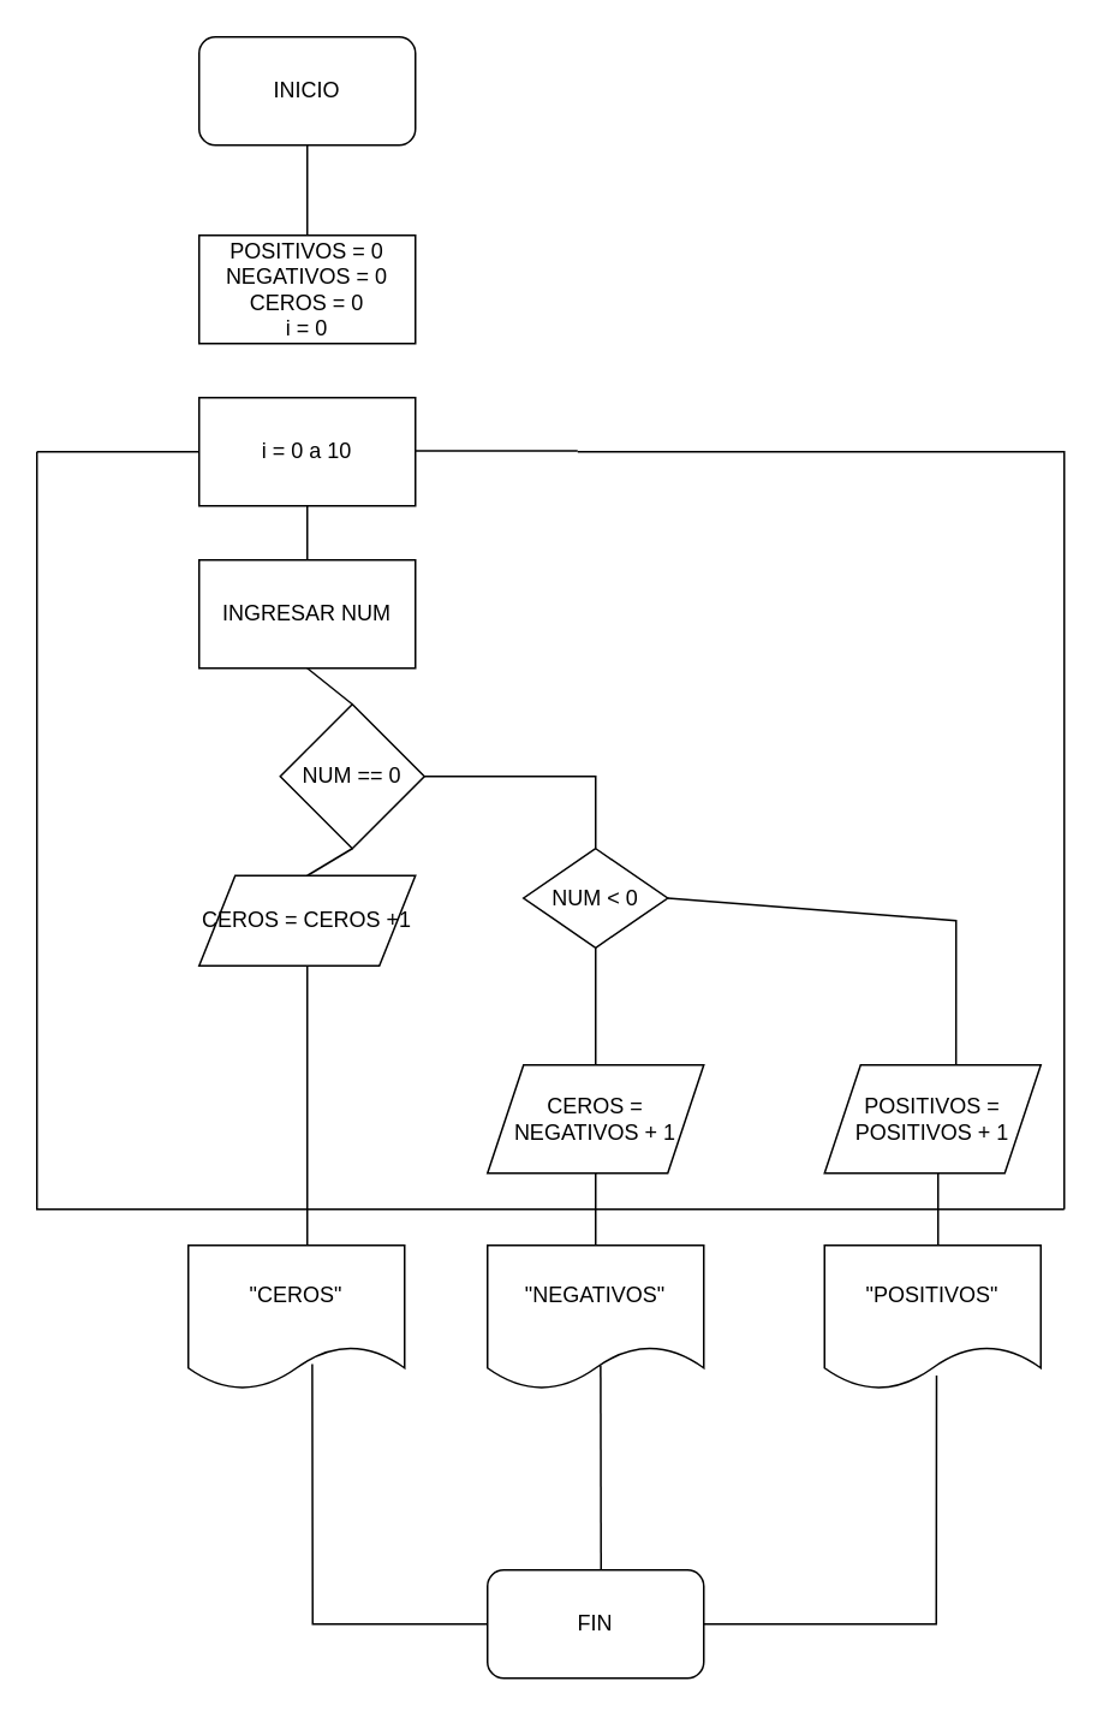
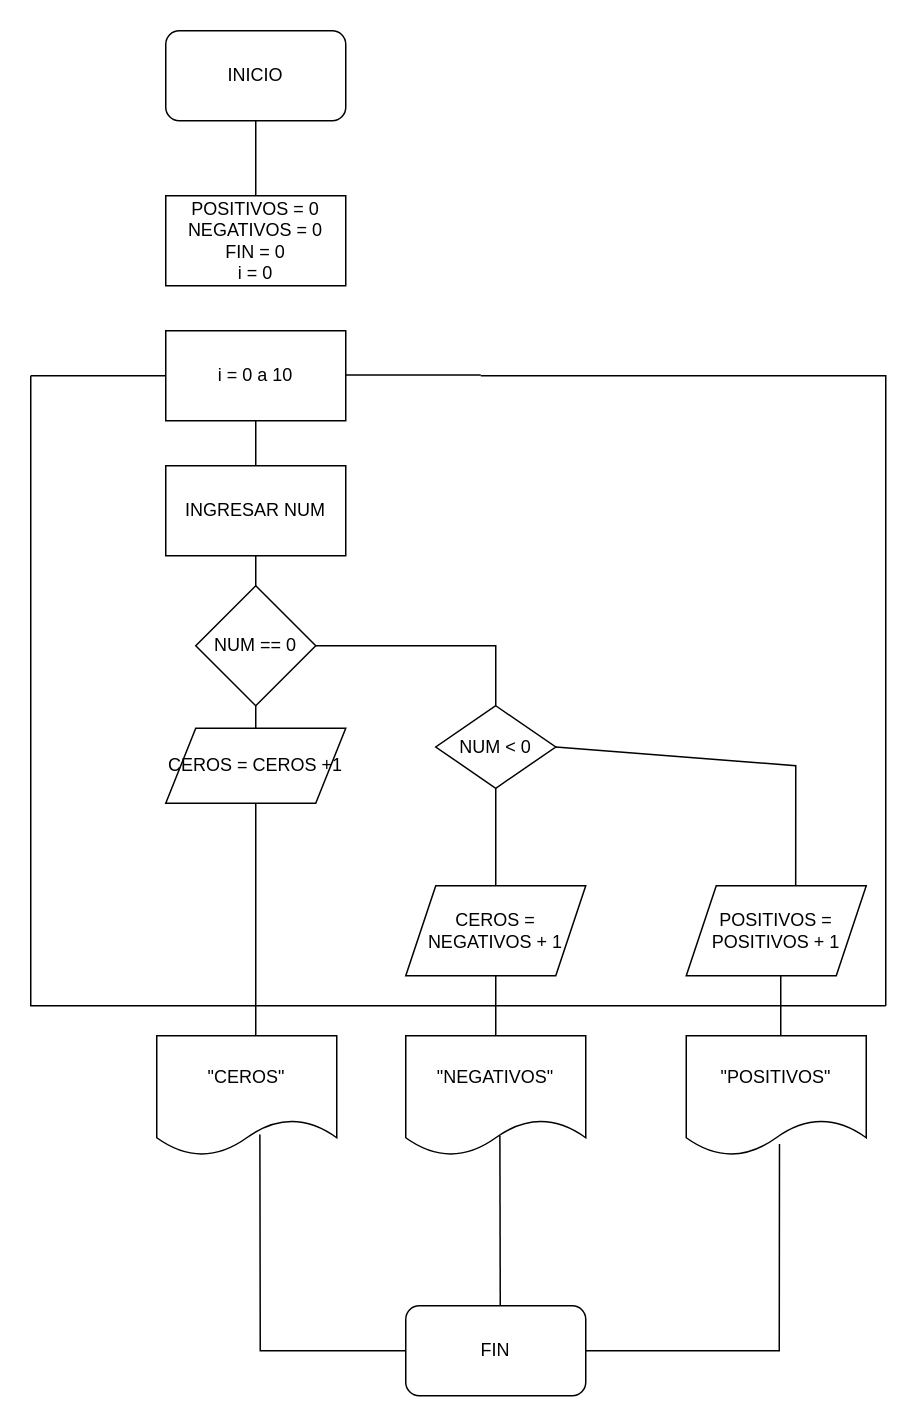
  <mxCell id="0" />
  <mxCell id="1" parent="0" />
  <mxCell id="2" value="INICIO" style="rounded=1;whiteSpace=wrap;html=1;" vertex="1" parent="1"><mxGeometry x="110" y="20" width="120" height="60" as="geometry" /></mxCell>
- <mxCell id="3" value="POSITIVOS = 0&lt;br&gt;NEGATIVOS = 0&lt;br&gt;CEROS = 0&lt;br&gt;i = 0" style="rounded=0;whiteSpace=wrap;html=1;" vertex="1" parent="1"><mxGeometry x="110" y="130" width="120" height="60" as="geometry" /></mxCell>
+ <mxCell id="3" value="POSITIVOS = 0&lt;br&gt;NEGATIVOS = 0&lt;br&gt;FIN = 0&lt;br&gt;i = 0" style="rounded=0;whiteSpace=wrap;html=1;" vertex="1" parent="1"><mxGeometry x="110" y="130" width="120" height="60" as="geometry" /></mxCell>
  <mxCell id="4" value="" style="endArrow=none;html=1;rounded=0;entryX=0.5;entryY=1;entryDx=0;entryDy=0;" edge="1" parent="1" target="2"><mxGeometry width="50" height="50" relative="1" as="geometry"><mxPoint x="170" y="130" as="sourcePoint" /><mxPoint x="200" y="80" as="targetPoint" /></mxGeometry></mxCell>
  <mxCell id="5" value="i = 0 a 10" style="rounded=0;whiteSpace=wrap;html=1;" vertex="1" parent="1"><mxGeometry x="110" y="220" width="120" height="60" as="geometry" /></mxCell>
  <mxCell id="6" value="" style="endArrow=none;html=1;rounded=0;entryX=0;entryY=0.5;entryDx=0;entryDy=0;" edge="1" parent="1" target="5"><mxGeometry width="50" height="50" relative="1" as="geometry"><mxPoint x="20" y="250" as="sourcePoint" /><mxPoint x="60" y="230" as="targetPoint" /></mxGeometry></mxCell>
  <mxCell id="7" value="" style="endArrow=none;html=1;rounded=0;entryX=0;entryY=0.5;entryDx=0;entryDy=0;" edge="1" parent="1"><mxGeometry width="50" height="50" relative="1" as="geometry"><mxPoint x="230" y="249.5" as="sourcePoint" /><mxPoint x="320" y="249.5" as="targetPoint" /></mxGeometry></mxCell>
  <mxCell id="8" value="" style="endArrow=none;html=1;rounded=0;entryX=0.5;entryY=1;entryDx=0;entryDy=0;" edge="1" parent="1" target="5"><mxGeometry width="50" height="50" relative="1" as="geometry"><mxPoint x="170" y="320" as="sourcePoint" /><mxPoint x="210" y="290" as="targetPoint" /></mxGeometry></mxCell>
  <mxCell id="9" value="INGRESAR NUM" style="rounded=0;whiteSpace=wrap;html=1;" vertex="1" parent="1"><mxGeometry x="110" y="310" width="120" height="60" as="geometry" /></mxCell>
- <mxCell id="10" value="NUM == 0" style="rhombus;whiteSpace=wrap;html=1;" vertex="1" parent="1"><mxGeometry x="155" y="390" width="80" height="80" as="geometry" /></mxCell>
+ <mxCell id="10" value="NUM == 0" style="rhombus;whiteSpace=wrap;html=1;" vertex="1" parent="1"><mxGeometry x="130" y="390" width="80" height="80" as="geometry" /></mxCell>
  <mxCell id="11" value="CEROS = CEROS +1" style="shape=parallelogram;perimeter=parallelogramPerimeter;whiteSpace=wrap;html=1;fixedSize=1;" vertex="1" parent="1"><mxGeometry x="110" y="485" width="120" height="50" as="geometry" /></mxCell>
  <mxCell id="12" value="&quot;CEROS&quot;" style="shape=document;whiteSpace=wrap;html=1;boundedLbl=1;" vertex="1" parent="1"><mxGeometry x="104" y="690" width="120" height="80" as="geometry" /></mxCell>
  <mxCell id="13" value="NUM &amp;lt; 0" style="rhombus;whiteSpace=wrap;html=1;" vertex="1" parent="1"><mxGeometry x="290" y="470" width="80" height="55" as="geometry" /></mxCell>
  <mxCell id="14" value="CEROS = NEGATIVOS + 1&lt;br&gt;" style="shape=parallelogram;perimeter=parallelogramPerimeter;whiteSpace=wrap;html=1;fixedSize=1;" vertex="1" parent="1"><mxGeometry x="270" y="590" width="120" height="60" as="geometry" /></mxCell>
  <mxCell id="15" value="&quot;NEGATIVOS&quot;" style="shape=document;whiteSpace=wrap;html=1;boundedLbl=1;" vertex="1" parent="1"><mxGeometry x="270" y="690" width="120" height="80" as="geometry" /></mxCell>
  <mxCell id="16" value="POSITIVOS = POSITIVOS + 1" style="shape=parallelogram;perimeter=parallelogramPerimeter;whiteSpace=wrap;html=1;fixedSize=1;" vertex="1" parent="1"><mxGeometry x="457" y="590" width="120" height="60" as="geometry" /></mxCell>
  <mxCell id="17" value="&quot;POSITIVOS&quot;" style="shape=document;whiteSpace=wrap;html=1;boundedLbl=1;" vertex="1" parent="1"><mxGeometry x="457" y="690" width="120" height="80" as="geometry" /></mxCell>
  <mxCell id="18" value="" style="endArrow=none;html=1;rounded=0;entryX=0.5;entryY=1;entryDx=0;entryDy=0;exitX=0.5;exitY=0;exitDx=0;exitDy=0;" edge="1" parent="1" source="10" target="9"><mxGeometry width="50" height="50" relative="1" as="geometry"><mxPoint x="130" y="420" as="sourcePoint" /><mxPoint x="180" y="370" as="targetPoint" /></mxGeometry></mxCell>
  <mxCell id="19" value="" style="endArrow=none;html=1;rounded=0;entryX=0.5;entryY=1;entryDx=0;entryDy=0;exitX=0.5;exitY=0;exitDx=0;exitDy=0;" edge="1" parent="1" source="11" target="10"><mxGeometry width="50" height="50" relative="1" as="geometry"><mxPoint x="60" y="520" as="sourcePoint" /><mxPoint x="110" y="470" as="targetPoint" /></mxGeometry></mxCell>
  <mxCell id="20" value="" style="endArrow=none;html=1;rounded=0;exitX=1;exitY=0.5;exitDx=0;exitDy=0;entryX=0.5;entryY=0;entryDx=0;entryDy=0;" edge="1" parent="1" source="10" target="13"><mxGeometry width="50" height="50" relative="1" as="geometry"><mxPoint x="250" y="460" as="sourcePoint" /><mxPoint x="300" y="410" as="targetPoint" /><Array as="points"><mxPoint x="330" y="430" /></Array></mxGeometry></mxCell>
  <mxCell id="21" value="" style="endArrow=none;html=1;rounded=0;" edge="1" parent="1" target="13"><mxGeometry width="50" height="50" relative="1" as="geometry"><mxPoint x="330" y="590" as="sourcePoint" /><mxPoint x="380" y="550" as="targetPoint" /></mxGeometry></mxCell>
  <mxCell id="22" value="" style="endArrow=none;html=1;rounded=0;exitX=1;exitY=0.5;exitDx=0;exitDy=0;entryX=0.608;entryY=0;entryDx=0;entryDy=0;entryPerimeter=0;" edge="1" parent="1" source="13" target="16"><mxGeometry width="50" height="50" relative="1" as="geometry"><mxPoint x="410" y="560" as="sourcePoint" /><mxPoint x="460" y="510" as="targetPoint" /><Array as="points"><mxPoint x="530" y="510" /></Array></mxGeometry></mxCell>
  <mxCell id="23" value="" style="endArrow=none;html=1;rounded=0;entryX=0.5;entryY=1;entryDx=0;entryDy=0;" edge="1" parent="1" target="11"><mxGeometry width="50" height="50" relative="1" as="geometry"><mxPoint x="170" y="690" as="sourcePoint" /><mxPoint x="200" y="620" as="targetPoint" /></mxGeometry></mxCell>
  <mxCell id="24" value="" style="endArrow=none;html=1;rounded=0;entryX=0.5;entryY=1;entryDx=0;entryDy=0;" edge="1" parent="1" source="15" target="14"><mxGeometry width="50" height="50" relative="1" as="geometry"><mxPoint x="310" y="700" as="sourcePoint" /><mxPoint x="360" y="650" as="targetPoint" /></mxGeometry></mxCell>
  <mxCell id="25" value="" style="endArrow=none;html=1;rounded=0;" edge="1" parent="1"><mxGeometry width="50" height="50" relative="1" as="geometry"><mxPoint x="520" y="690" as="sourcePoint" /><mxPoint x="520" y="650" as="targetPoint" /></mxGeometry></mxCell>
  <mxCell id="26" value="FIN" style="rounded=1;whiteSpace=wrap;html=1;" vertex="1" parent="1"><mxGeometry x="270" y="870" width="120" height="60" as="geometry" /></mxCell>
  <mxCell id="27" value="" style="endArrow=none;html=1;rounded=0;entryX=0.523;entryY=0.833;entryDx=0;entryDy=0;entryPerimeter=0;" edge="1" parent="1" target="15"><mxGeometry width="50" height="50" relative="1" as="geometry"><mxPoint x="333" y="870" as="sourcePoint" /><mxPoint x="310" y="790" as="targetPoint" /></mxGeometry></mxCell>
  <mxCell id="28" value="" style="endArrow=none;html=1;rounded=0;exitX=0;exitY=0.5;exitDx=0;exitDy=0;entryX=0.573;entryY=0.823;entryDx=0;entryDy=0;entryPerimeter=0;" edge="1" parent="1" source="26" target="12"><mxGeometry width="50" height="50" relative="1" as="geometry"><mxPoint x="80" y="930" as="sourcePoint" /><mxPoint x="130" y="880" as="targetPoint" /><Array as="points"><mxPoint x="173" y="900" /></Array></mxGeometry></mxCell>
  <mxCell id="29" value="" style="endArrow=none;html=1;rounded=0;entryX=0.518;entryY=0.903;entryDx=0;entryDy=0;entryPerimeter=0;exitX=1;exitY=0.5;exitDx=0;exitDy=0;" edge="1" parent="1" source="26" target="17"><mxGeometry width="50" height="50" relative="1" as="geometry"><mxPoint x="510" y="880" as="sourcePoint" /><mxPoint x="560" y="830" as="targetPoint" /><Array as="points"><mxPoint x="519" y="900" /></Array></mxGeometry></mxCell>
  <mxCell id="30" value="" style="endArrow=none;html=1;rounded=0;" edge="1" parent="1"><mxGeometry width="50" height="50" relative="1" as="geometry"><mxPoint x="330" y="670" as="sourcePoint" /><mxPoint x="20" y="250" as="targetPoint" /><Array as="points"><mxPoint x="20" y="670" /></Array></mxGeometry></mxCell>
  <mxCell id="31" value="" style="endArrow=none;html=1;rounded=0;" edge="1" parent="1"><mxGeometry width="50" height="50" relative="1" as="geometry"><mxPoint x="320" y="250" as="sourcePoint" /><mxPoint x="590" y="670" as="targetPoint" /><Array as="points"><mxPoint x="590" y="250" /></Array></mxGeometry></mxCell>
  <mxCell id="32" value="" style="endArrow=none;html=1;rounded=0;" edge="1" parent="1"><mxGeometry width="50" height="50" relative="1" as="geometry"><mxPoint x="330" y="670" as="sourcePoint" /><mxPoint x="590" y="670" as="targetPoint" /><Array as="points" /></mxGeometry></mxCell>
